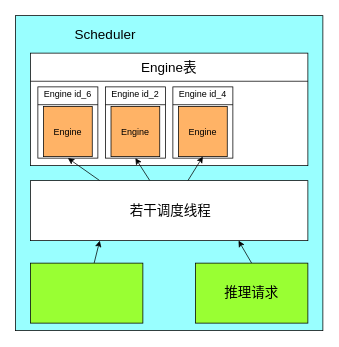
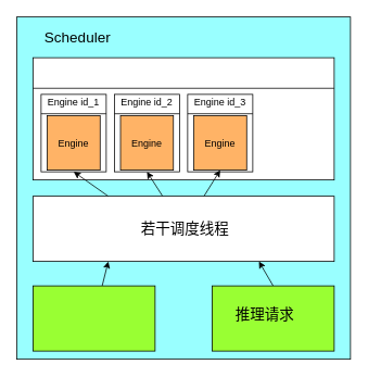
  <mxCell id="0" />
  <mxCell id="1" parent="0" />
  <mxCell id="2" value="" style="rounded=0;whiteSpace=wrap;html=1;fillColor=#99FFFF;" parent="1" vertex="1"><mxGeometry x="20" y="20" width="410" height="420" as="geometry" /></mxCell>
- <mxCell id="3" value="&lt;font style=&quot;font-size: 18px;&quot;&gt;Scheduler&lt;/font&gt;" style="text;html=1;align=center;verticalAlign=middle;whiteSpace=wrap;rounded=0;" parent="1" vertex="1"><mxGeometry x="85" y="30" width="110" height="30" as="geometry" /></mxCell>
+ <mxCell id="3" value="&lt;font style=&quot;font-size: 18px;&quot;&gt;Scheduler&lt;/font&gt;" style="text;html=1;align=center;verticalAlign=middle;whiteSpace=wrap;rounded=0;" parent="1" vertex="1"><mxGeometry x="40" y="30" width="110" height="30" as="geometry" /></mxCell>
  <mxCell id="4" value="" style="rounded=0;whiteSpace=wrap;html=1;" parent="1" vertex="1"><mxGeometry x="40" y="70" width="370" height="150" as="geometry" /></mxCell>
  <mxCell id="5" value="" style="endArrow=none;html=1;exitX=0;exitY=0.25;exitDx=0;exitDy=0;entryX=1;entryY=0.25;entryDx=0;entryDy=0;" parent="1" source="4" target="4" edge="1"><mxGeometry width="50" height="50" relative="1" as="geometry"><mxPoint x="410" y="180" as="sourcePoint" /><mxPoint x="460" y="130" as="targetPoint" /></mxGeometry></mxCell>
- <mxCell id="6" value="&lt;font style=&quot;font-size: 18px;&quot;&gt;Engine表&lt;/font&gt;" style="text;html=1;align=center;verticalAlign=middle;whiteSpace=wrap;rounded=0;" parent="1" vertex="1"><mxGeometry x="170" y="74" width="110" height="30" as="geometry" /></mxCell>
  <mxCell id="7" value="" style="group" parent="1" vertex="1" connectable="0"><mxGeometry x="50" y="115" width="80" height="95" as="geometry" /></mxCell>
  <mxCell id="8" value="" style="rounded=0;whiteSpace=wrap;html=1;" parent="7" vertex="1"><mxGeometry width="80" height="95" as="geometry" /></mxCell>
  <mxCell id="9" value="" style="endArrow=none;html=1;exitX=0;exitY=0.25;exitDx=0;exitDy=0;entryX=1;entryY=0.25;entryDx=0;entryDy=0;" parent="7" source="8" target="8" edge="1"><mxGeometry width="50" height="50" relative="1" as="geometry"><mxPoint x="200" y="65" as="sourcePoint" /><mxPoint x="250" y="15" as="targetPoint" /></mxGeometry></mxCell>
- <mxCell id="10" value="Engine id_6" style="text;html=1;align=center;verticalAlign=middle;whiteSpace=wrap;rounded=0;" parent="7" vertex="1"><mxGeometry x="5" width="70" height="20" as="geometry" /></mxCell>
+ <mxCell id="10" value="Engine id_1" style="text;html=1;align=center;verticalAlign=middle;whiteSpace=wrap;rounded=0;" parent="7" vertex="1"><mxGeometry x="5" width="70" height="20" as="geometry" /></mxCell>
  <mxCell id="11" value="" style="rounded=0;whiteSpace=wrap;html=1;fillColor=#FFB366;" parent="7" vertex="1"><mxGeometry x="7.5" y="26" width="65" height="67" as="geometry" /></mxCell>
  <mxCell id="12" value="Engine" style="text;html=1;align=center;verticalAlign=middle;whiteSpace=wrap;rounded=0;" parent="7" vertex="1"><mxGeometry x="10" y="44.5" width="60" height="30" as="geometry" /></mxCell>
  <mxCell id="13" value="" style="group" parent="1" vertex="1" connectable="0"><mxGeometry x="140" y="115" width="80" height="95" as="geometry" /></mxCell>
  <mxCell id="14" value="" style="rounded=0;whiteSpace=wrap;html=1;" parent="13" vertex="1"><mxGeometry width="80" height="95" as="geometry" /></mxCell>
  <mxCell id="15" value="" style="endArrow=none;html=1;exitX=0;exitY=0.25;exitDx=0;exitDy=0;entryX=1;entryY=0.25;entryDx=0;entryDy=0;" parent="13" source="14" target="14" edge="1"><mxGeometry width="50" height="50" relative="1" as="geometry"><mxPoint x="200" y="65" as="sourcePoint" /><mxPoint x="250" y="15" as="targetPoint" /></mxGeometry></mxCell>
  <mxCell id="16" value="Engine id_2" style="text;html=1;align=center;verticalAlign=middle;whiteSpace=wrap;rounded=0;" parent="13" vertex="1"><mxGeometry x="5" width="70" height="20" as="geometry" /></mxCell>
  <mxCell id="17" value="" style="rounded=0;whiteSpace=wrap;html=1;fillColor=#FFB366;" parent="13" vertex="1"><mxGeometry x="7.5" y="26" width="65" height="67" as="geometry" /></mxCell>
  <mxCell id="18" value="Engine" style="text;html=1;align=center;verticalAlign=middle;whiteSpace=wrap;rounded=0;" parent="13" vertex="1"><mxGeometry x="10" y="44.5" width="60" height="30" as="geometry" /></mxCell>
  <mxCell id="19" value="" style="group" parent="1" vertex="1" connectable="0"><mxGeometry x="230" y="115" width="80" height="95" as="geometry" /></mxCell>
  <mxCell id="20" value="" style="rounded=0;whiteSpace=wrap;html=1;" parent="19" vertex="1"><mxGeometry width="80" height="95" as="geometry" /></mxCell>
  <mxCell id="21" value="" style="endArrow=none;html=1;exitX=0;exitY=0.25;exitDx=0;exitDy=0;entryX=1;entryY=0.25;entryDx=0;entryDy=0;" parent="19" source="20" target="20" edge="1"><mxGeometry width="50" height="50" relative="1" as="geometry"><mxPoint x="200" y="65" as="sourcePoint" /><mxPoint x="250" y="15" as="targetPoint" /></mxGeometry></mxCell>
- <mxCell id="22" value="Engine id_4" style="text;html=1;align=center;verticalAlign=middle;whiteSpace=wrap;rounded=0;" parent="19" vertex="1"><mxGeometry x="5" width="70" height="20" as="geometry" /></mxCell>
+ <mxCell id="22" value="Engine id_3" style="text;html=1;align=center;verticalAlign=middle;whiteSpace=wrap;rounded=0;" parent="19" vertex="1"><mxGeometry x="5" width="70" height="20" as="geometry" /></mxCell>
  <mxCell id="23" value="" style="rounded=0;whiteSpace=wrap;html=1;fillColor=#FFB366;" parent="19" vertex="1"><mxGeometry x="7.5" y="26" width="65" height="67" as="geometry" /></mxCell>
  <mxCell id="24" value="Engine" style="text;html=1;align=center;verticalAlign=middle;whiteSpace=wrap;rounded=0;" parent="19" vertex="1"><mxGeometry x="10" y="44.5" width="60" height="30" as="geometry" /></mxCell>
  <mxCell id="25" style="edgeStyle=none;html=1;exitX=0.25;exitY=0;exitDx=0;exitDy=0;entryX=0.5;entryY=1;entryDx=0;entryDy=0;" parent="1" source="28" target="8" edge="1"><mxGeometry relative="1" as="geometry" /></mxCell>
  <mxCell id="26" style="edgeStyle=none;html=1;entryX=0.5;entryY=1;entryDx=0;entryDy=0;" parent="1" source="28" target="14" edge="1"><mxGeometry relative="1" as="geometry" /></mxCell>
  <mxCell id="27" style="edgeStyle=none;html=1;entryX=0.5;entryY=1;entryDx=0;entryDy=0;" parent="1" source="28" target="23" edge="1"><mxGeometry relative="1" as="geometry" /></mxCell>
  <mxCell id="28" value="" style="rounded=0;whiteSpace=wrap;html=1;" parent="1" vertex="1"><mxGeometry x="40" y="240" width="370" height="80" as="geometry" /></mxCell>
  <mxCell id="29" value="&lt;font style=&quot;font-size: 18px;&quot;&gt;若干调度线程&lt;/font&gt;" style="text;html=1;align=center;verticalAlign=middle;whiteSpace=wrap;rounded=0;" parent="1" vertex="1"><mxGeometry x="172" y="265" width="110" height="30" as="geometry" /></mxCell>
  <mxCell id="30" style="edgeStyle=none;html=1;entryX=0.25;entryY=1;entryDx=0;entryDy=0;" parent="1" source="31" target="28" edge="1"><mxGeometry relative="1" as="geometry" /></mxCell>
  <mxCell id="31" value="" style="rounded=0;whiteSpace=wrap;html=1;fillColor=#99FF33;" parent="1" vertex="1"><mxGeometry x="40" y="350" width="150" height="80" as="geometry" /></mxCell>
  <mxCell id="32" style="edgeStyle=none;html=1;entryX=0.75;entryY=1;entryDx=0;entryDy=0;exitX=0.5;exitY=0;exitDx=0;exitDy=0;" parent="1" source="33" target="28" edge="1"><mxGeometry relative="1" as="geometry"><mxPoint x="330" y="340" as="sourcePoint" /></mxGeometry></mxCell>
  <mxCell id="33" value="" style="rounded=0;whiteSpace=wrap;html=1;fillColor=#99FF33;" parent="1" vertex="1"><mxGeometry x="260" y="350" width="150" height="80" as="geometry" /></mxCell>
- <mxCell id="34" value="&lt;span style=&quot;font-size: 18px;&quot;&gt;推理请求&lt;/span&gt;" style="text;html=1;align=center;verticalAlign=middle;whiteSpace=wrap;rounded=0;" parent="1" vertex="1"><mxGeometry x="280" y="375" width="110" height="30" as="geometry" /></mxCell>
+ <mxCell id="34" value="&lt;span style=&quot;font-size: 18px;&quot;&gt;推理请求&lt;/span&gt;" style="text;html=1;align=center;verticalAlign=middle;whiteSpace=wrap;rounded=0;" parent="1" vertex="1"><mxGeometry x="270" y="370" width="110" height="30" as="geometry" /></mxCell>
